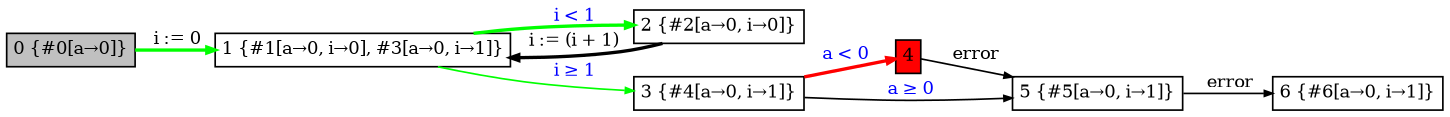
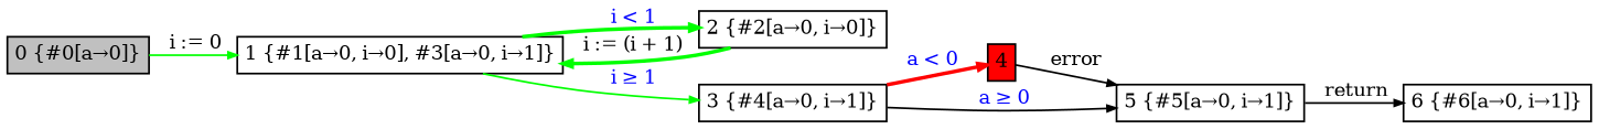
  digraph {
    nodesep=0.12
    rankdir=LR
    ranksep=0.10
    node [fontsize=10.5 margin="0.05,0.05" shape=box]
    edge [arrowsize=0.5 color="#00FF00" fontsize=10.5 style=bold]
    n1 [fillcolor=gray height=0.02 label="0 {#0[a→0]}" style=filled width=0.02]
    n2 [height=0.02 label="1 {#1[a→0, i→0], #3[a→0, i→1]}" width=0.02]
    n3 [height=0.02 label="2 {#2[a→0, i→0]}" width=0.02]
    n4 [height=0.02 label="3 {#4[a→0, i→1]}" width=0.02]
    n5 [height=0.02 label="6 {#6[a→0, i→1]}" width=0.02]
    n6 [fillcolor=red height=0.02 label=4 style=filled width=0.02]
    n7 [height=0.02 label="5 {#5[a→0, i→1]}" width=0.02]
-   n1 -> n2 [label=" i := 0"]
+   n1 -> n2 [label=" i := 0" style=solid]
    n2 -> n3 [fontcolor="#0000FF" label=" i < 1"]
    n2 -> n4 [fontcolor="#0000FF" label=" i ≥ 1" style=solid]
-   n3 -> n2 [color=black label=" i := (i + 1)"]
+   n3 -> n2 [label=" i := (i + 1)"]
    n4 -> n6 [color="#FF0000" fontcolor="#0000FF" label=" a < 0"]
    n4 -> n7 [fontcolor="#0000FF" label=" a ≥ 0" color="" style=""]
    n6 -> n7 [label=" error" color="" style=""]
-   n7 -> n5 [label=" error" color="" style=""]
+   n7 -> n5 [label=" return" color="" style=""]
  }
